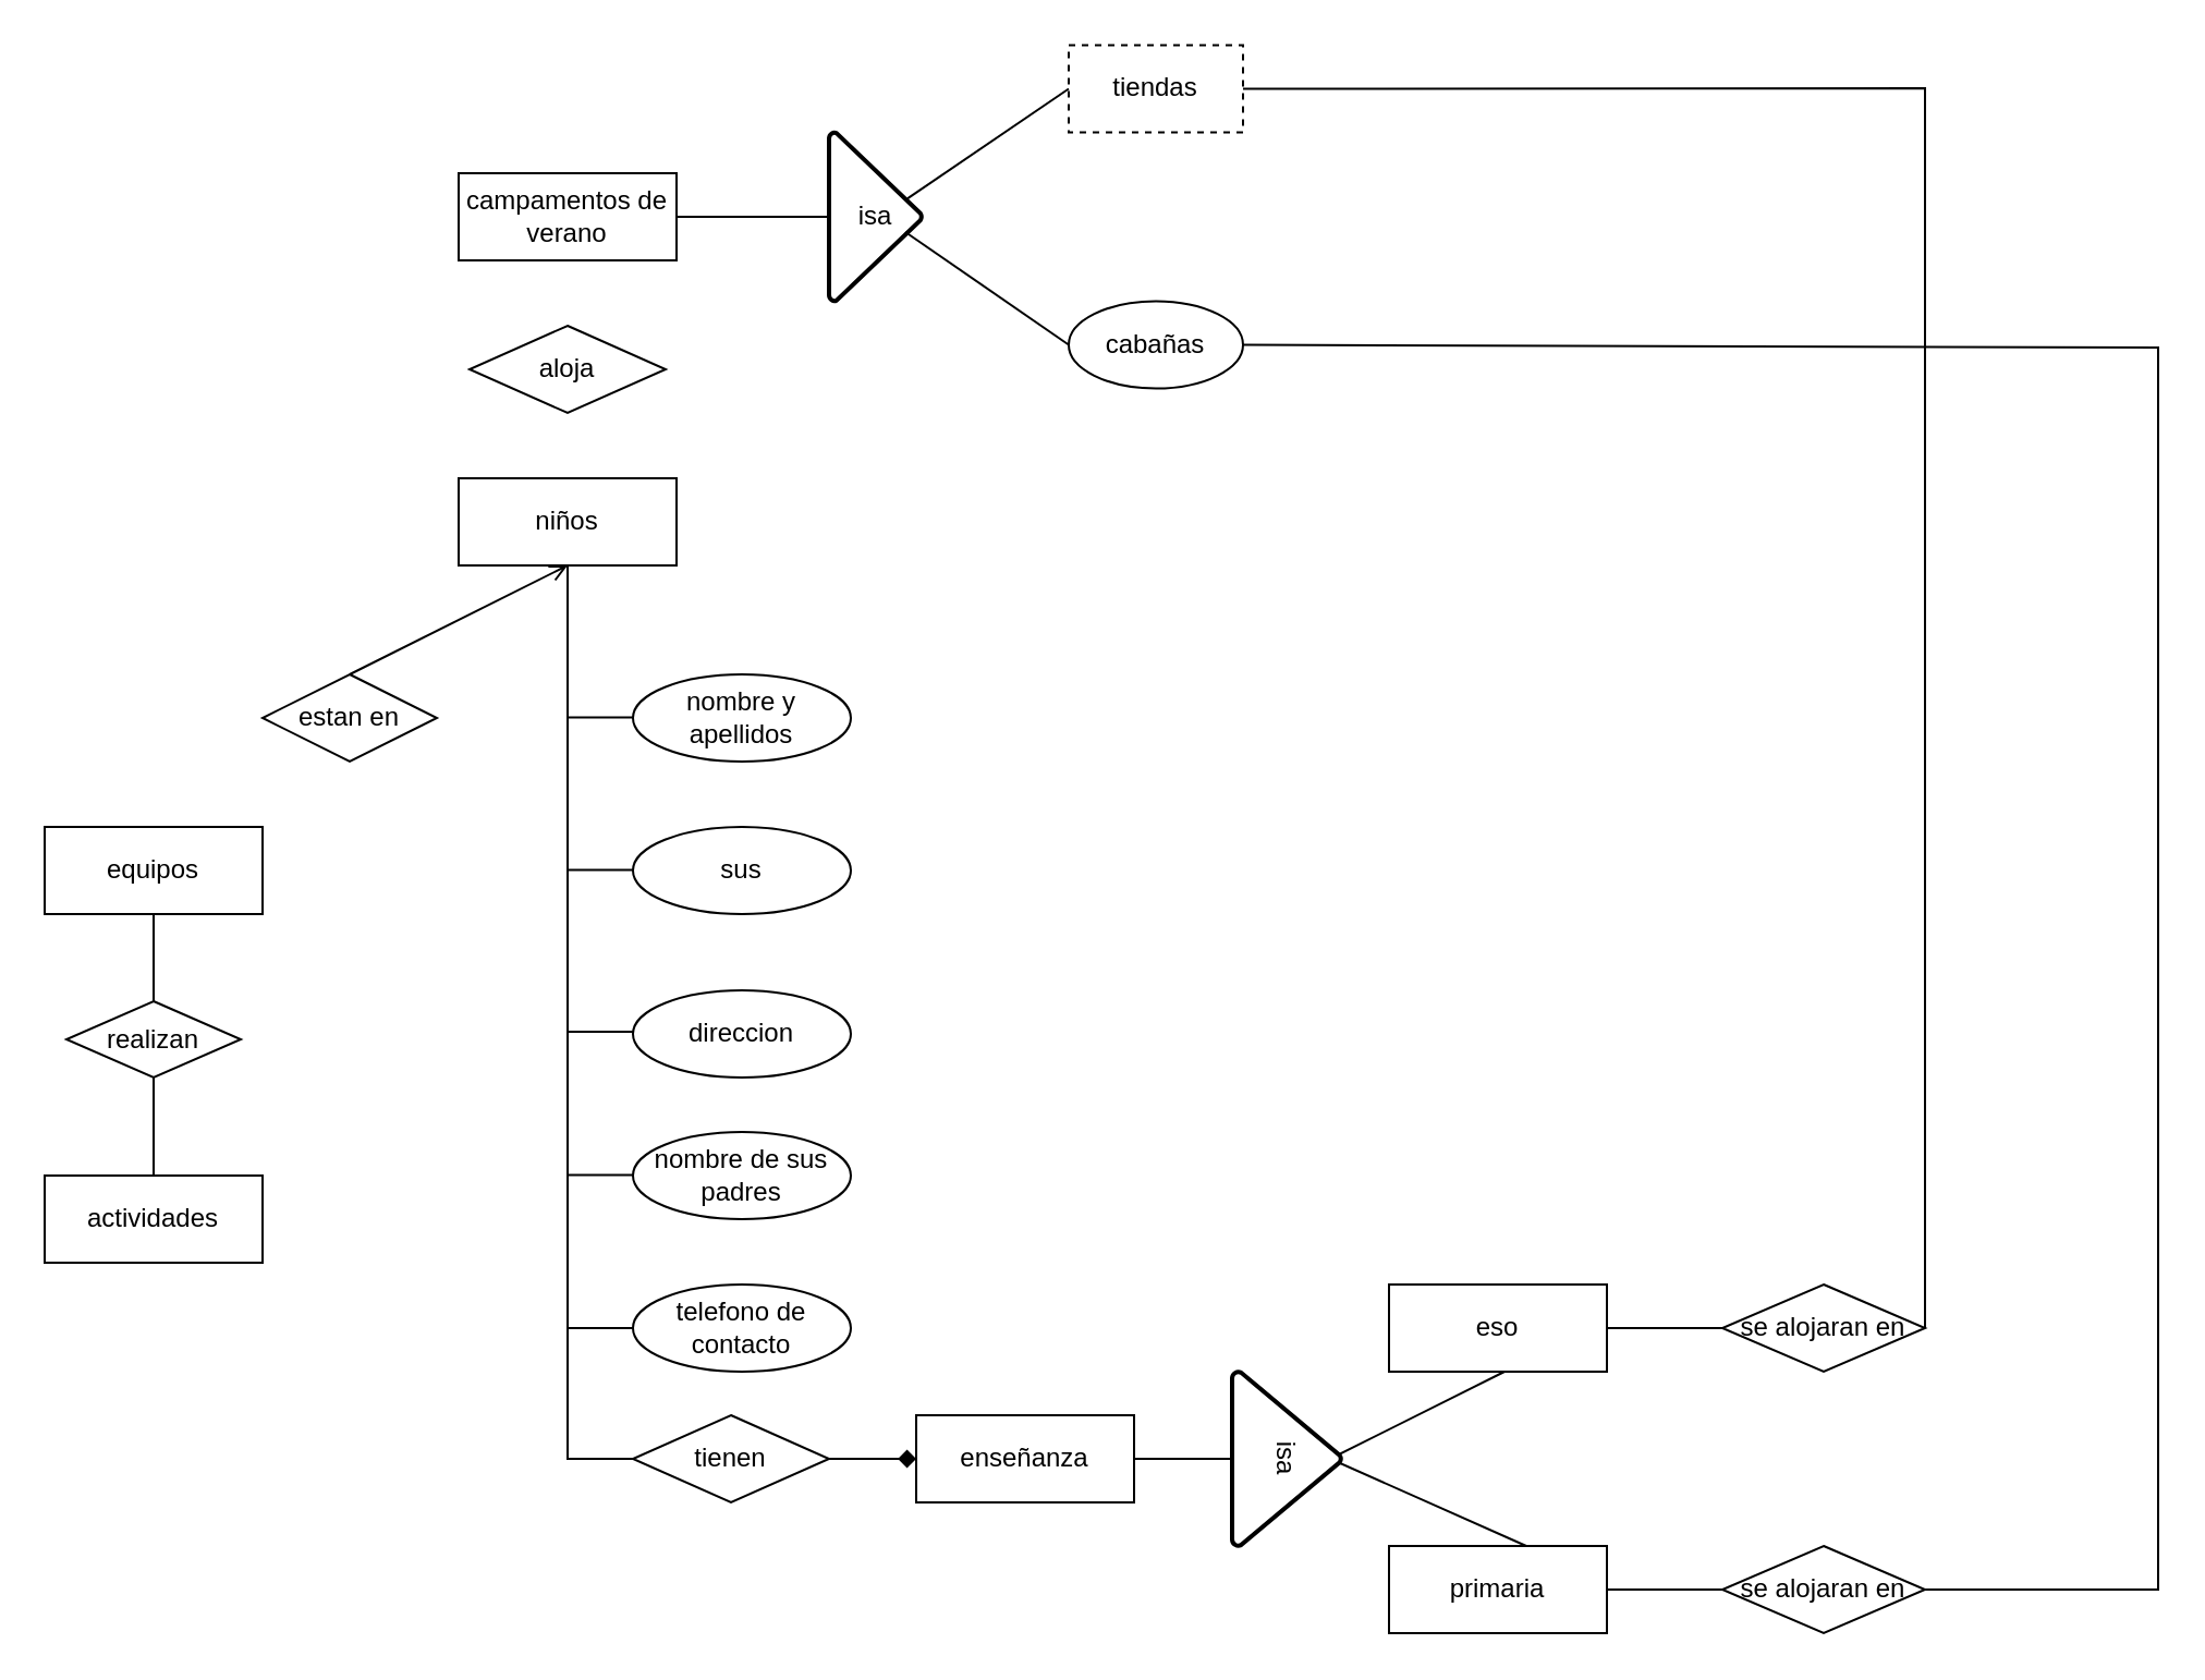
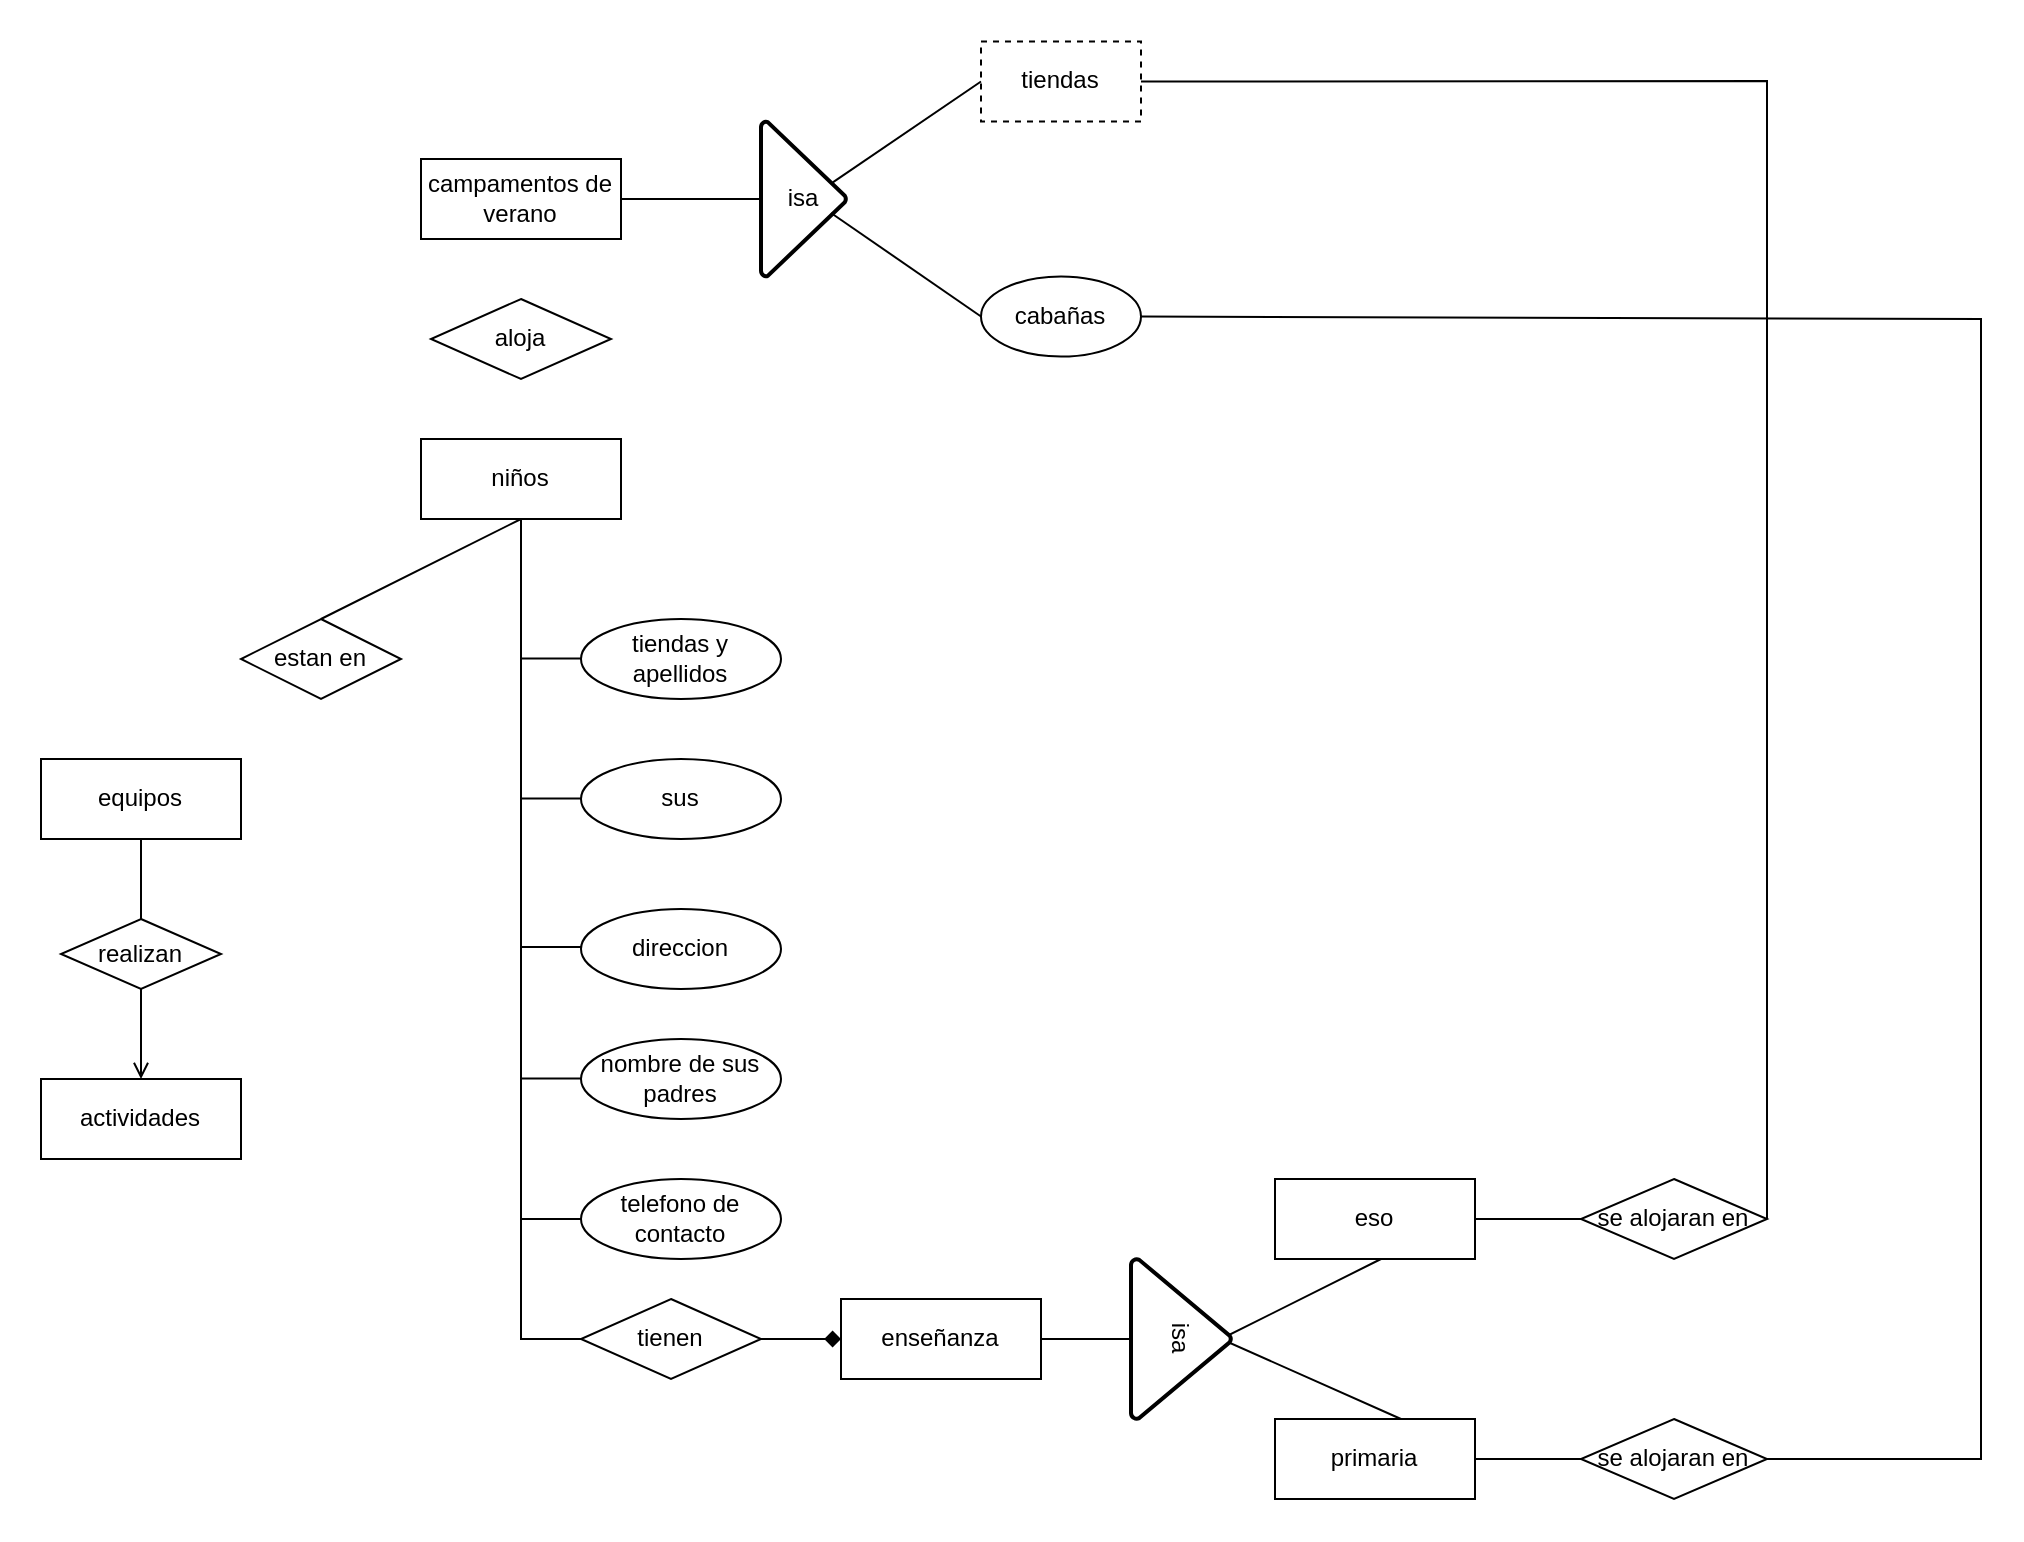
  <mxCell id="0" />
  <mxCell id="1" parent="0" />
  <mxCell id="2" value="campamentos de verano" style="whiteSpace=wrap;html=1;align=center;" vertex="1" parent="1"><mxGeometry x="210" y="79" width="100" height="40" as="geometry" /></mxCell>
  <mxCell id="3" value="niños" style="whiteSpace=wrap;html=1;align=center;" vertex="1" parent="1"><mxGeometry x="210" y="219" width="100" height="40" as="geometry" /></mxCell>
  <mxCell id="4" value="aloja" style="shape=rhombus;perimeter=rhombusPerimeter;whiteSpace=wrap;html=1;align=center;" vertex="1" parent="1"><mxGeometry x="215" y="149" width="90" height="40" as="geometry" /></mxCell>
- <mxCell id="5" value="nombre y apellidos" style="ellipse;whiteSpace=wrap;html=1;align=center;" vertex="1" parent="1"><mxGeometry x="290" y="309" width="100" height="40" as="geometry" /></mxCell>
+ <mxCell id="5" value="tiendas y apellidos" style="ellipse;whiteSpace=wrap;html=1;align=center;" vertex="1" parent="1"><mxGeometry x="290" y="309" width="100" height="40" as="geometry" /></mxCell>
  <mxCell id="6" value="sus" style="ellipse;whiteSpace=wrap;html=1;align=center;" vertex="1" parent="1"><mxGeometry x="290" y="379" width="100" height="40" as="geometry" /></mxCell>
  <mxCell id="7" value="direccion" style="ellipse;whiteSpace=wrap;html=1;align=center;" vertex="1" parent="1"><mxGeometry x="290" y="454" width="100" height="40" as="geometry" /></mxCell>
  <mxCell id="8" value="nombre de sus padres" style="ellipse;whiteSpace=wrap;html=1;align=center;" vertex="1" parent="1"><mxGeometry x="290" y="519" width="100" height="40" as="geometry" /></mxCell>
  <mxCell id="9" value="telefono de contacto" style="ellipse;whiteSpace=wrap;html=1;align=center;" vertex="1" parent="1"><mxGeometry x="290" y="589" width="100" height="40" as="geometry" /></mxCell>
  <mxCell id="10" value="" style="endArrow=none;html=1;rounded=0;exitX=0.5;exitY=1;exitDx=0;exitDy=0;entryX=0;entryY=0.5;entryDx=0;entryDy=0;" edge="1" parent="1"><mxGeometry relative="1" as="geometry"><mxPoint x="260" y="259" as="sourcePoint" /><mxPoint x="290" y="669" as="targetPoint" /><Array as="points"><mxPoint x="260" y="669" /></Array></mxGeometry></mxCell>
  <mxCell id="11" value="" style="endArrow=none;html=1;rounded=0;entryX=0;entryY=0.5;entryDx=0;entryDy=0;" edge="1" parent="1" target="9"><mxGeometry relative="1" as="geometry"><mxPoint x="260" y="609" as="sourcePoint" /><mxPoint x="90" y="449" as="targetPoint" /></mxGeometry></mxCell>
  <mxCell id="12" value="" style="endArrow=none;html=1;rounded=0;entryX=0;entryY=0.5;entryDx=0;entryDy=0;" edge="1" parent="1"><mxGeometry relative="1" as="geometry"><mxPoint x="260" y="538.76" as="sourcePoint" /><mxPoint x="290" y="538.76" as="targetPoint" /></mxGeometry></mxCell>
  <mxCell id="13" value="" style="endArrow=none;html=1;rounded=0;entryX=0;entryY=0.5;entryDx=0;entryDy=0;" edge="1" parent="1"><mxGeometry relative="1" as="geometry"><mxPoint x="260" y="473" as="sourcePoint" /><mxPoint x="290" y="473" as="targetPoint" /></mxGeometry></mxCell>
  <mxCell id="14" value="" style="endArrow=none;html=1;rounded=0;entryX=0;entryY=0.5;entryDx=0;entryDy=0;" edge="1" parent="1"><mxGeometry relative="1" as="geometry"><mxPoint x="260" y="398.76" as="sourcePoint" /><mxPoint x="290" y="398.76" as="targetPoint" /></mxGeometry></mxCell>
  <mxCell id="15" value="" style="endArrow=none;html=1;rounded=0;entryX=0;entryY=0.5;entryDx=0;entryDy=0;" edge="1" parent="1"><mxGeometry relative="1" as="geometry"><mxPoint x="260" y="328.76" as="sourcePoint" /><mxPoint x="290" y="328.76" as="targetPoint" /></mxGeometry></mxCell>
  <mxCell id="16" value="tienen" style="shape=rhombus;perimeter=rhombusPerimeter;whiteSpace=wrap;html=1;align=center;" vertex="1" parent="1"><mxGeometry x="290" y="649" width="90" height="40" as="geometry" /></mxCell>
  <mxCell id="17" value="enseñanza" style="whiteSpace=wrap;html=1;align=center;" vertex="1" parent="1"><mxGeometry x="420" y="649" width="100" height="40" as="geometry" /></mxCell>
  <mxCell id="18" value="" style="endArrow=diamond;html=1;rounded=0;exitX=1;exitY=0.5;exitDx=0;exitDy=0;" edge="1" parent="1" source="16" target="17"><mxGeometry relative="1" as="geometry"><mxPoint x="320" y="479" as="sourcePoint" /><mxPoint x="480" y="479" as="targetPoint" /></mxGeometry></mxCell>
  <mxCell id="19" value="" style="endArrow=none;html=1;rounded=0;exitX=1;exitY=0.5;exitDx=0;exitDy=0;entryX=0.5;entryY=1;entryDx=0;entryDy=0;" edge="1" parent="1" source="17"><mxGeometry relative="1" as="geometry"><mxPoint x="550" y="509" as="sourcePoint" /><mxPoint x="690" y="629" as="targetPoint" /><Array as="points"><mxPoint x="610" y="669" /></Array></mxGeometry></mxCell>
  <mxCell id="20" value="" style="endArrow=none;html=1;rounded=0;entryX=0.5;entryY=0;entryDx=0;entryDy=0;" edge="1" parent="1" source="24"><mxGeometry relative="1" as="geometry"><mxPoint x="520" y="669" as="sourcePoint" /><mxPoint x="700" y="709" as="targetPoint" /><Array as="points"><mxPoint x="610" y="669" /></Array></mxGeometry></mxCell>
  <mxCell id="21" value="eso" style="whiteSpace=wrap;html=1;align=center;" vertex="1" parent="1"><mxGeometry x="637" y="589" width="100" height="40" as="geometry" /></mxCell>
  <mxCell id="22" value="primaria" style="whiteSpace=wrap;html=1;align=center;" vertex="1" parent="1"><mxGeometry x="637" y="709" width="100" height="40" as="geometry" /></mxCell>
  <mxCell id="23" value="" style="endArrow=none;html=1;rounded=0;entryX=0.5;entryY=0;entryDx=0;entryDy=0;" edge="1" parent="1" target="24"><mxGeometry relative="1" as="geometry"><mxPoint x="520" y="669" as="sourcePoint" /><mxPoint x="700" y="709" as="targetPoint" /><Array as="points" /></mxGeometry></mxCell>
  <mxCell id="24" value="isa" style="strokeWidth=2;html=1;shape=mxgraph.flowchart.extract_or_measurement;whiteSpace=wrap;rotation=90;" vertex="1" parent="1"><mxGeometry x="550" y="644" width="80" height="50" as="geometry" /></mxCell>
  <mxCell id="25" value="isa" style="strokeWidth=2;html=1;shape=mxgraph.flowchart.extract_or_measurement;whiteSpace=wrap;direction=south;" vertex="1" parent="1"><mxGeometry x="380" y="60.25" width="42.5" height="77.5" as="geometry" /></mxCell>
  <mxCell id="26" value="tiendas" style="whiteSpace=wrap;html=1;align=center;dashed=1;" vertex="1" parent="1"><mxGeometry x="490" y="20.25" width="80" height="40" as="geometry" /></mxCell>
  <mxCell id="27" value="cabañas" style="ellipse;whiteSpace=wrap;html=1;align=center;" vertex="1" parent="1"><mxGeometry x="490" y="137.75" width="80" height="40" as="geometry" /></mxCell>
  <mxCell id="28" value="" style="endArrow=none;html=1;rounded=0;exitX=1;exitY=0.5;exitDx=0;exitDy=0;" edge="1" parent="1" source="2" target="25"><mxGeometry relative="1" as="geometry"><mxPoint x="190" y="289" as="sourcePoint" /><mxPoint x="350" y="289" as="targetPoint" /></mxGeometry></mxCell>
  <mxCell id="29" value="" style="endArrow=none;html=1;rounded=0;exitX=0.393;exitY=0.155;exitDx=0;exitDy=0;exitPerimeter=0;entryX=0;entryY=0.5;entryDx=0;entryDy=0;" edge="1" parent="1" source="25" target="26"><mxGeometry relative="1" as="geometry"><mxPoint x="190" y="289" as="sourcePoint" /><mxPoint x="350" y="289" as="targetPoint" /></mxGeometry></mxCell>
  <mxCell id="30" value="" style="endArrow=none;html=1;rounded=0;exitX=0.59;exitY=0.176;exitDx=0;exitDy=0;exitPerimeter=0;entryX=0;entryY=0.5;entryDx=0;entryDy=0;" edge="1" parent="1" source="25" target="27"><mxGeometry relative="1" as="geometry"><mxPoint x="190" y="289" as="sourcePoint" /><mxPoint x="350" y="289" as="targetPoint" /></mxGeometry></mxCell>
  <mxCell id="31" value="se alojaran en" style="shape=rhombus;perimeter=rhombusPerimeter;whiteSpace=wrap;html=1;align=center;" vertex="1" parent="1"><mxGeometry x="790" y="589" width="93" height="40" as="geometry" /></mxCell>
  <mxCell id="32" value="se alojaran en" style="shape=rhombus;perimeter=rhombusPerimeter;whiteSpace=wrap;html=1;align=center;" vertex="1" parent="1"><mxGeometry x="790" y="709" width="93" height="40" as="geometry" /></mxCell>
  <mxCell id="33" value="" style="endArrow=none;html=1;rounded=0;exitX=1;exitY=0.5;exitDx=0;exitDy=0;entryX=0;entryY=0.5;entryDx=0;entryDy=0;" edge="1" parent="1" source="21" target="31"><mxGeometry relative="1" as="geometry"><mxPoint x="560" y="349" as="sourcePoint" /><mxPoint x="720" y="349" as="targetPoint" /></mxGeometry></mxCell>
  <mxCell id="34" value="" style="endArrow=none;html=1;rounded=0;exitX=1;exitY=0.5;exitDx=0;exitDy=0;entryX=0;entryY=0.5;entryDx=0;entryDy=0;" edge="1" parent="1" source="22" target="32"><mxGeometry relative="1" as="geometry"><mxPoint x="560" y="489" as="sourcePoint" /><mxPoint x="720" y="489" as="targetPoint" /></mxGeometry></mxCell>
  <mxCell id="35" value="" style="endArrow=none;html=1;rounded=0;exitX=1;exitY=0.5;exitDx=0;exitDy=0;entryX=1;entryY=0.5;entryDx=0;entryDy=0;" edge="1" parent="1" source="32" target="27"><mxGeometry relative="1" as="geometry"><mxPoint x="560" y="489" as="sourcePoint" /><mxPoint x="720" y="489" as="targetPoint" /><Array as="points"><mxPoint x="990" y="729" /><mxPoint x="990" y="159" /></Array></mxGeometry></mxCell>
  <mxCell id="36" value="" style="endArrow=none;html=1;rounded=0;exitX=1;exitY=0.5;exitDx=0;exitDy=0;entryX=1;entryY=0.5;entryDx=0;entryDy=0;" edge="1" parent="1" source="31" target="26"><mxGeometry relative="1" as="geometry"><mxPoint x="770" y="579" as="sourcePoint" /><mxPoint x="930" y="579" as="targetPoint" /><Array as="points"><mxPoint x="883" y="40" /></Array></mxGeometry></mxCell>
  <mxCell id="37" value="equipos" style="whiteSpace=wrap;html=1;align=center;" vertex="1" parent="1"><mxGeometry x="20" y="379" width="100" height="40" as="geometry" /></mxCell>
- <mxCell id="38" value="" style="endArrow=open;html=1;rounded=0;exitX=0.5;exitY=0;exitDx=0;exitDy=0;entryX=0.5;entryY=1;entryDx=0;entryDy=0;" edge="1" parent="1" source="39" target="3"><mxGeometry relative="1" as="geometry"><mxPoint x="140" y="379" as="sourcePoint" /><mxPoint x="300" y="379" as="targetPoint" /></mxGeometry></mxCell>
+ <mxCell id="38" value="" style="endArrow=none;html=1;rounded=0;exitX=0.5;exitY=0;exitDx=0;exitDy=0;entryX=0.5;entryY=1;entryDx=0;entryDy=0;" edge="1" parent="1" source="39" target="3"><mxGeometry relative="1" as="geometry"><mxPoint x="140" y="379" as="sourcePoint" /><mxPoint x="300" y="379" as="targetPoint" /></mxGeometry></mxCell>
  <mxCell id="39" value="estan en" style="shape=rhombus;perimeter=rhombusPerimeter;whiteSpace=wrap;html=1;align=center;" vertex="1" parent="1"><mxGeometry x="120" y="309" width="80" height="40" as="geometry" /></mxCell>
  <mxCell id="40" value="actividades" style="whiteSpace=wrap;html=1;align=center;" vertex="1" parent="1"><mxGeometry x="20" y="539" width="100" height="40" as="geometry" /></mxCell>
- <mxCell id="41" value="" style="endArrow=none;html=1;rounded=0;exitX=0.5;exitY=1;exitDx=0;exitDy=0;entryX=0.5;entryY=0;entryDx=0;entryDy=0;" edge="1" parent="1" source="37" target="40"><mxGeometry relative="1" as="geometry"><mxPoint x="140" y="379" as="sourcePoint" /><mxPoint x="300" y="379" as="targetPoint" /></mxGeometry></mxCell>
+ <mxCell id="41" value="" style="endArrow=open;html=1;rounded=0;exitX=0.5;exitY=1;exitDx=0;exitDy=0;entryX=0.5;entryY=0;entryDx=0;entryDy=0;" edge="1" parent="1" source="37" target="40"><mxGeometry relative="1" as="geometry"><mxPoint x="140" y="379" as="sourcePoint" /><mxPoint x="300" y="379" as="targetPoint" /></mxGeometry></mxCell>
  <mxCell id="42" value="realizan" style="shape=rhombus;perimeter=rhombusPerimeter;whiteSpace=wrap;html=1;align=center;" vertex="1" parent="1"><mxGeometry x="30" y="459" width="80" height="35" as="geometry" /></mxCell>
